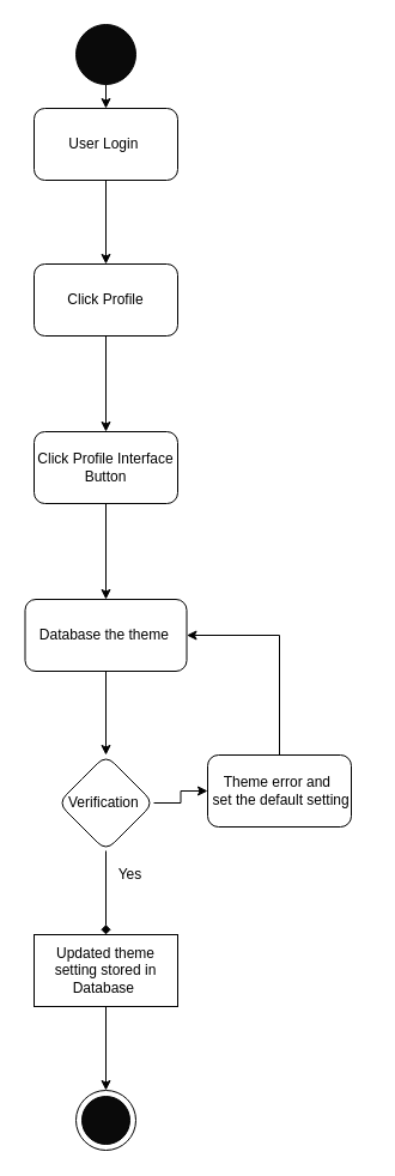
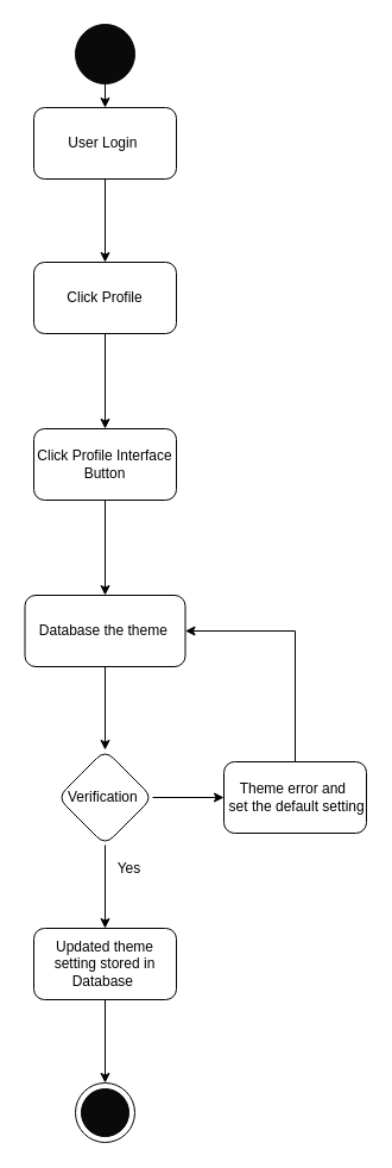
  <mxCell id="0" />
  <mxCell id="1" parent="0" />
  <mxCell id="2" style="edgeStyle=orthogonalEdgeStyle;rounded=0;orthogonalLoop=1;jettySize=auto;html=1;exitX=0.5;exitY=1;exitDx=0;exitDy=0;entryX=0.5;entryY=0;entryDx=0;entryDy=0;" edge="1" parent="1" source="3" target="5"><mxGeometry relative="1" as="geometry" /></mxCell>
  <mxCell id="3" value="" style="ellipse;whiteSpace=wrap;html=1;aspect=fixed;fillColor=#0A0A0A;" vertex="1" parent="1"><mxGeometry x="63" y="20" width="50" height="50" as="geometry" /></mxCell>
  <mxCell id="4" value="" style="edgeStyle=orthogonalEdgeStyle;rounded=0;orthogonalLoop=1;jettySize=auto;html=1;" edge="1" parent="1" source="5" target="9"><mxGeometry relative="1" as="geometry" /></mxCell>
  <mxCell id="5" value="User Login&amp;nbsp;" style="rounded=1;whiteSpace=wrap;html=1;fillColor=#FFFFFF;" vertex="1" parent="1"><mxGeometry x="28" y="90" width="120" height="60" as="geometry" /></mxCell>
  <mxCell id="6" value="" style="ellipse;whiteSpace=wrap;html=1;aspect=fixed;fillColor=#FFFFFF;" vertex="1" parent="1"><mxGeometry x="63" y="910" width="50" height="50" as="geometry" /></mxCell>
  <mxCell id="7" value="" style="ellipse;whiteSpace=wrap;html=1;aspect=fixed;fillColor=#0A0A0A;" vertex="1" parent="1"><mxGeometry x="68" y="915" width="40" height="40" as="geometry" /></mxCell>
  <mxCell id="8" value="" style="edgeStyle=orthogonalEdgeStyle;rounded=0;orthogonalLoop=1;jettySize=auto;html=1;" edge="1" parent="1" source="9" target="11"><mxGeometry relative="1" as="geometry" /></mxCell>
  <mxCell id="9" value="Click Profile" style="whiteSpace=wrap;html=1;fillColor=#FFFFFF;rounded=1;" vertex="1" parent="1"><mxGeometry x="28" y="220" width="120" height="60" as="geometry" /></mxCell>
  <mxCell id="10" value="" style="edgeStyle=orthogonalEdgeStyle;rounded=0;orthogonalLoop=1;jettySize=auto;html=1;" edge="1" parent="1" source="11" target="13"><mxGeometry relative="1" as="geometry" /></mxCell>
  <mxCell id="11" value="Click Profile Interface Button" style="whiteSpace=wrap;html=1;fillColor=#FFFFFF;rounded=1;" vertex="1" parent="1"><mxGeometry x="28" y="360" width="120" height="60" as="geometry" /></mxCell>
  <mxCell id="12" value="" style="edgeStyle=orthogonalEdgeStyle;rounded=0;orthogonalLoop=1;jettySize=auto;html=1;" edge="1" parent="1" source="13" target="16"><mxGeometry relative="1" as="geometry" /></mxCell>
  <mxCell id="13" value="Database the theme&amp;nbsp;" style="whiteSpace=wrap;html=1;fillColor=#FFFFFF;rounded=1;" vertex="1" parent="1"><mxGeometry x="20.5" y="500" width="135" height="60" as="geometry" /></mxCell>
- <mxCell id="14" value="" style="edgeStyle=orthogonalEdgeStyle;rounded=0;orthogonalLoop=1;jettySize=auto;html=1;endArrow=diamond;" edge="1" parent="1" source="16" target="18"><mxGeometry relative="1" as="geometry" /></mxCell>
+ <mxCell id="14" value="" style="edgeStyle=orthogonalEdgeStyle;rounded=0;orthogonalLoop=1;jettySize=auto;html=1;" edge="1" parent="1" source="16" target="18"><mxGeometry relative="1" as="geometry" /></mxCell>
  <mxCell id="15" value="" style="edgeStyle=orthogonalEdgeStyle;rounded=0;orthogonalLoop=1;jettySize=auto;html=1;" edge="1" parent="1" source="16" target="20"><mxGeometry relative="1" as="geometry" /></mxCell>
  <mxCell id="16" value="Verification&amp;nbsp;" style="rhombus;whiteSpace=wrap;html=1;fillColor=#FFFFFF;rounded=1;" vertex="1" parent="1"><mxGeometry x="48" y="630" width="80" height="80" as="geometry" /></mxCell>
  <mxCell id="17" style="edgeStyle=orthogonalEdgeStyle;rounded=0;orthogonalLoop=1;jettySize=auto;html=1;exitX=0.5;exitY=1;exitDx=0;exitDy=0;entryX=0.5;entryY=0;entryDx=0;entryDy=0;" edge="1" parent="1" source="18" target="6"><mxGeometry relative="1" as="geometry" /></mxCell>
- <mxCell id="18" value="Updated theme setting stored in Database&amp;nbsp;" style="whiteSpace=wrap;html=1;fillColor=#FFFFFF;rounded=0;" vertex="1" parent="1"><mxGeometry x="28" y="780" width="120" height="60" as="geometry" /></mxCell>
+ <mxCell id="18" value="Updated theme setting stored in Database&amp;nbsp;" style="whiteSpace=wrap;html=1;fillColor=#FFFFFF;rounded=1;" vertex="1" parent="1"><mxGeometry x="28" y="780" width="120" height="60" as="geometry" /></mxCell>
  <mxCell id="19" style="edgeStyle=orthogonalEdgeStyle;rounded=0;orthogonalLoop=1;jettySize=auto;html=1;exitX=0.5;exitY=0;exitDx=0;exitDy=0;entryX=1;entryY=0.5;entryDx=0;entryDy=0;" edge="1" parent="1" source="20" target="13"><mxGeometry relative="1" as="geometry" /></mxCell>
- <mxCell id="20" value="Theme error and&amp;nbsp;&lt;br&gt;&amp;nbsp;set the default setting" style="whiteSpace=wrap;html=1;fillColor=#FFFFFF;rounded=1;" vertex="1" parent="1"><mxGeometry x="173" y="630" width="120" height="60" as="geometry" /></mxCell>
+ <mxCell id="20" value="Theme error and&amp;nbsp;&lt;br&gt;&amp;nbsp;set the default setting" style="whiteSpace=wrap;html=1;fillColor=#FFFFFF;rounded=1;" vertex="1" parent="1"><mxGeometry x="188" y="640" width="120" height="60" as="geometry" /></mxCell>
  <mxCell id="21" value="Yes" style="text;html=1;align=center;verticalAlign=middle;resizable=0;points=[];autosize=1;strokeColor=none;fillColor=none;" vertex="1" parent="1"><mxGeometry x="88" y="720" width="40" height="20" as="geometry" /></mxCell>
